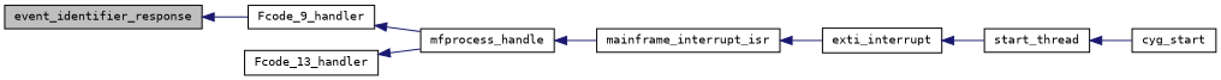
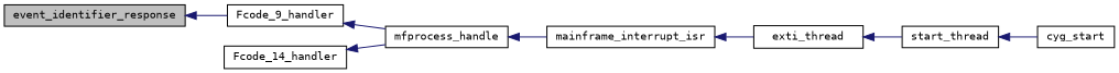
  digraph {
    fontname="DejaVu Sans Mono"
    rankdir=LR
    node [color=black fillcolor=white fontname="DejaVu Sans Mono" fontsize=10 shape=record style=filled]
    edge [color=midnightblue dir=back fontname="DejaVu Sans Mono" fontsize=10 labelfontname=Helvetica labelfontsize=10 style=solid]
    n1 [fillcolor=grey75 fontcolor=black height=0.2 label=event_identifier_response width=0.4]
    n2 [height=0.2 label=Fcode_9_handler width=0.4]
-   n3 [height=0.2 label=Fcode_13_handler width=0.4]
+   n3 [height=0.2 label=Fcode_14_handler width=0.4]
    n4 [height=0.2 label=mfprocess_handle width=0.4]
    n5 [height=0.2 label=mainframe_interrupt_isr width=0.4]
-   n6 [height=0.2 label=exti_interrupt width=0.4]
+   n6 [height=0.2 label=exti_thread width=0.4]
    n7 [height=0.2 label=start_thread width=0.4]
    n8 [height=0.2 label=cyg_start width=0.4]
    n1 -> n2
    n2 -> n4
    n3 -> n4
    n4 -> n5
    n5 -> n6
    n6 -> n7
    n7 -> n8
  }
